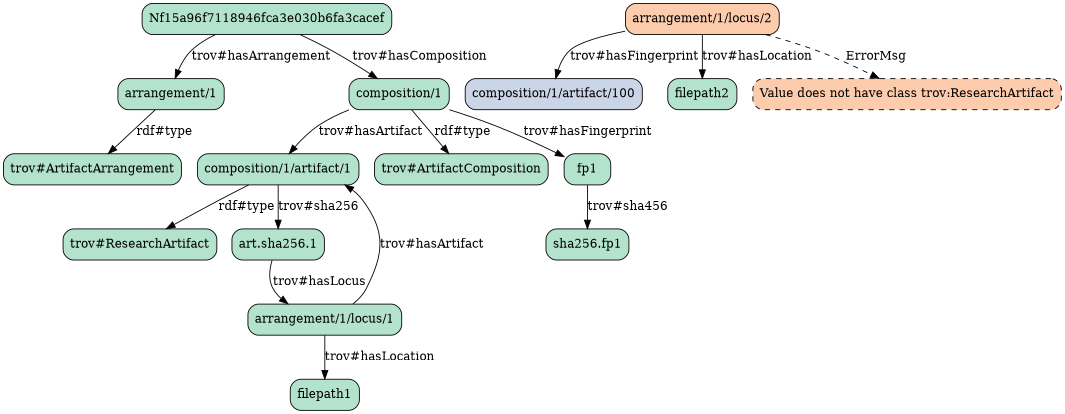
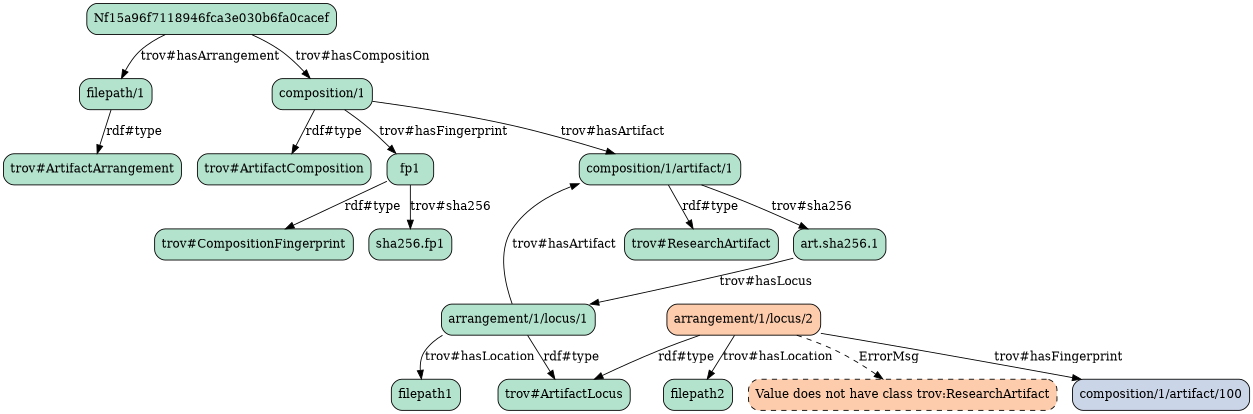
  strict digraph {
    node [fillcolor="#b3e2cd" shape=box style="filled, rounded"]
-   Nf15a96f7118946fca3e030b6fa3cacef
-   "arrangement/1"
+   Nf15a96f7118946fca3e030b6fa3cacef [label=Nf15a96f7118946fca3e030b6fa0cacef]
+   "arrangement/1" [label="filepath/1"]
    "composition/1"
    "trov#ArtifactArrangement"
    "composition/1/artifact/1"
    "trov#ArtifactComposition"
    fp1
    "arrangement/1/locus/1"
+   "trov#ArtifactLocus"
    filepath1
    "arrangement/1/locus/2" [fillcolor="#fdccac"]
    "composition/1/artifact/100" [fillcolor="#cbd5e8"]
    filepath2
    "Value does not have class trov:ResearchArtifact" [fillcolor="#fdccac" style="filled, rounded, dashed"]
    "trov#ResearchArtifact"
    "art.sha256.1"
+   "trov#CompositionFingerprint"
    "sha256.fp1"
    Nf15a96f7118946fca3e030b6fa3cacef -> "arrangement/1" [label="trov#hasArrangement"]
    Nf15a96f7118946fca3e030b6fa3cacef -> "composition/1" [label="trov#hasComposition"]
    "arrangement/1" -> "trov#ArtifactArrangement" [label="rdf#type"]
    "composition/1" -> "composition/1/artifact/1" [label="trov#hasArtifact"]
    "composition/1" -> "trov#ArtifactComposition" [label="rdf#type"]
    "composition/1" -> fp1 [label="trov#hasFingerprint"]
    "composition/1/artifact/1" -> "trov#ResearchArtifact" [label="rdf#type"]
    "composition/1/artifact/1" -> "art.sha256.1" [label="trov#sha256"]
-   fp1 -> "sha256.fp1" [label="trov#sha456"]
+   fp1 -> "trov#CompositionFingerprint" [label="rdf#type"]
+   fp1 -> "sha256.fp1" [label="trov#sha256"]
    "arrangement/1/locus/1" -> "composition/1/artifact/1" [label="trov#hasArtifact"]
+   "arrangement/1/locus/1" -> "trov#ArtifactLocus" [label="rdf#type"]
    "arrangement/1/locus/1" -> filepath1 [label="trov#hasLocation"]
+   "arrangement/1/locus/2" -> "trov#ArtifactLocus" [label="rdf#type"]
    "arrangement/1/locus/2" -> "composition/1/artifact/100" [label="trov#hasFingerprint"]
    "arrangement/1/locus/2" -> filepath2 [label="trov#hasLocation"]
    "arrangement/1/locus/2" -> "Value does not have class trov:ResearchArtifact" [label=ErrorMsg style=dashed]
    "art.sha256.1" -> "arrangement/1/locus/1" [label="trov#hasLocus"]
  }
